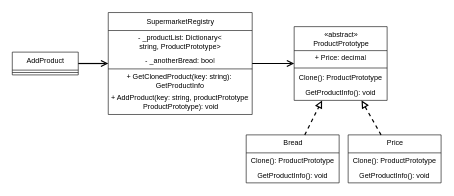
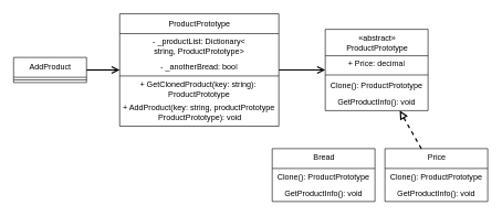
  <mxCell id="0" />
  <mxCell id="1" parent="0" />
  <mxCell id="2" value="&lt;span style=&quot;font-weight: 400;&quot;&gt;«abstract»&lt;br&gt;ProductPrototype&lt;br&gt;&lt;/span&gt;" style="swimlane;fontStyle=1;align=center;verticalAlign=middle;childLayout=stackLayout;horizontal=1;startSize=40;horizontalStack=0;resizeParent=1;resizeParentMax=0;resizeLast=0;collapsible=0;marginBottom=0;html=1;" parent="1" vertex="1"><mxGeometry x="490" y="43.5" width="155" height="123" as="geometry" /></mxCell>
  <mxCell id="3" value="+ Price: decimal" style="text;html=1;strokeColor=none;fillColor=none;align=center;verticalAlign=middle;spacingLeft=4;spacingRight=4;overflow=hidden;rotatable=0;points=[[0,0.5],[1,0.5]];portConstraint=eastwest;" parent="2" vertex="1"><mxGeometry y="40" width="155" height="25" as="geometry" /></mxCell>
  <mxCell id="4" value="" style="line;strokeWidth=1;fillColor=none;align=left;verticalAlign=middle;spacingTop=-1;spacingLeft=3;spacingRight=3;rotatable=0;labelPosition=right;points=[];portConstraint=eastwest;" vertex="1" parent="2"><mxGeometry y="65" width="155" height="8" as="geometry" /></mxCell>
  <mxCell id="5" value="Clone(): ProductPrototype" style="text;html=1;strokeColor=none;fillColor=none;align=center;verticalAlign=middle;spacingLeft=4;spacingRight=4;overflow=hidden;rotatable=0;points=[[0,0.5],[1,0.5]];portConstraint=eastwest;" vertex="1" parent="2"><mxGeometry y="73" width="155" height="25" as="geometry" /></mxCell>
  <mxCell id="6" value="GetProductInfo(): void" style="text;html=1;strokeColor=none;fillColor=none;align=center;verticalAlign=middle;spacingLeft=4;spacingRight=4;overflow=hidden;rotatable=0;points=[[0,0.5],[1,0.5]];portConstraint=eastwest;" vertex="1" parent="2"><mxGeometry y="98" width="155" height="25" as="geometry" /></mxCell>
  <mxCell id="7" value="AddProduct" style="swimlane;fontStyle=0;align=center;verticalAlign=top;childLayout=stackLayout;horizontal=1;startSize=30;horizontalStack=0;resizeParent=1;resizeParentMax=0;resizeLast=0;collapsible=0;marginBottom=0;html=1;" parent="1" vertex="1"><mxGeometry x="20" y="86" width="110" height="38" as="geometry" /></mxCell>
  <mxCell id="8" value="" style="line;strokeWidth=1;fillColor=none;align=left;verticalAlign=middle;spacingTop=-1;spacingLeft=3;spacingRight=3;rotatable=0;labelPosition=right;points=[];portConstraint=eastwest;" parent="7" vertex="1"><mxGeometry y="30" width="110" height="8" as="geometry" /></mxCell>
  <mxCell id="9" value="" style="endArrow=open;startArrow=none;endFill=0;startFill=0;endSize=8;html=1;verticalAlign=bottom;labelBackgroundColor=none;strokeWidth=2;sketch=0;" parent="1" source="19" target="2" edge="1"><mxGeometry width="160" relative="1" as="geometry"><mxPoint x="190" y="103.5" as="sourcePoint" /><mxPoint x="350" y="103.5" as="targetPoint" /></mxGeometry></mxCell>
  <mxCell id="10" value="Bread" style="swimlane;fontStyle=0;align=center;verticalAlign=top;childLayout=stackLayout;horizontal=1;startSize=30;horizontalStack=0;resizeParent=1;resizeParentMax=0;resizeLast=0;collapsible=0;marginBottom=0;html=1;" parent="1" vertex="1"><mxGeometry x="410" y="224" width="155" height="80" as="geometry" /></mxCell>
  <mxCell id="11" value="Clone(): ProductPrototype" style="text;html=1;strokeColor=none;fillColor=none;align=center;verticalAlign=middle;spacingLeft=4;spacingRight=4;overflow=hidden;rotatable=0;points=[[0,0.5],[1,0.5]];portConstraint=eastwest;" vertex="1" parent="10"><mxGeometry y="30" width="155" height="25" as="geometry" /></mxCell>
  <mxCell id="12" value="GetProductInfo(): void" style="text;html=1;strokeColor=none;fillColor=none;align=center;verticalAlign=middle;spacingLeft=4;spacingRight=4;overflow=hidden;rotatable=0;points=[[0,0.5],[1,0.5]];portConstraint=eastwest;" vertex="1" parent="10"><mxGeometry y="55" width="155" height="25" as="geometry" /></mxCell>
  <mxCell id="13" value="Price" style="swimlane;fontStyle=0;align=center;verticalAlign=top;childLayout=stackLayout;horizontal=1;startSize=30;horizontalStack=0;resizeParent=1;resizeParentMax=0;resizeLast=0;collapsible=0;marginBottom=0;html=1;" parent="1" vertex="1"><mxGeometry x="580" y="224" width="155" height="80" as="geometry" /></mxCell>
  <mxCell id="14" value="Clone(): ProductPrototype" style="text;html=1;strokeColor=none;fillColor=none;align=center;verticalAlign=middle;spacingLeft=4;spacingRight=4;overflow=hidden;rotatable=0;points=[[0,0.5],[1,0.5]];portConstraint=eastwest;" vertex="1" parent="13"><mxGeometry y="30" width="155" height="25" as="geometry" /></mxCell>
  <mxCell id="15" value="GetProductInfo(): void" style="text;html=1;strokeColor=none;fillColor=none;align=center;verticalAlign=middle;spacingLeft=4;spacingRight=4;overflow=hidden;rotatable=0;points=[[0,0.5],[1,0.5]];portConstraint=eastwest;" vertex="1" parent="13"><mxGeometry y="55" width="155" height="25" as="geometry" /></mxCell>
- <mxCell id="16" value="" style="endArrow=block;startArrow=none;endFill=0;startFill=0;endSize=8;html=1;verticalAlign=bottom;dashed=1;labelBackgroundColor=none;strokeWidth=2;" parent="1" source="10" target="2" edge="1"><mxGeometry width="160" relative="1" as="geometry"><mxPoint x="340" y="303.5" as="sourcePoint" /><mxPoint x="380" y="163.5" as="targetPoint" /></mxGeometry></mxCell>
  <mxCell id="17" value="" style="endArrow=block;startArrow=none;endFill=0;startFill=0;endSize=8;html=1;verticalAlign=bottom;dashed=1;labelBackgroundColor=none;strokeWidth=2;" parent="1" source="13" target="2" edge="1"><mxGeometry width="160" relative="1" as="geometry"><mxPoint x="497.5" y="393.5" as="sourcePoint" /><mxPoint x="360.03" y="120.5" as="targetPoint" /></mxGeometry></mxCell>
  <mxCell id="18" value="" style="endArrow=open;startArrow=none;endFill=0;startFill=0;endSize=8;html=1;verticalAlign=bottom;labelBackgroundColor=none;strokeWidth=2;sketch=0;" edge="1" parent="1" source="7" target="19"><mxGeometry width="160" relative="1" as="geometry"><mxPoint x="160" y="53" as="sourcePoint" /><mxPoint x="348.76" y="52.015" as="targetPoint" /></mxGeometry></mxCell>
- <mxCell id="19" value="&lt;span style=&quot;font-weight: 400;&quot;&gt;SupermarketRegistry&lt;br&gt;&lt;/span&gt;" style="swimlane;fontStyle=1;align=center;verticalAlign=middle;childLayout=stackLayout;horizontal=1;startSize=30;horizontalStack=0;resizeParent=1;resizeParentMax=0;resizeLast=0;collapsible=0;marginBottom=0;html=1;" vertex="1" parent="1"><mxGeometry x="180" y="20" width="240" height="170" as="geometry" /></mxCell>
+ <mxCell id="19" value="&lt;span style=&quot;font-weight: 400;&quot;&gt;ProductPrototype&lt;br&gt;&lt;/span&gt;" style="swimlane;fontStyle=1;align=center;verticalAlign=middle;childLayout=stackLayout;horizontal=1;startSize=30;horizontalStack=0;resizeParent=1;resizeParentMax=0;resizeLast=0;collapsible=0;marginBottom=0;html=1;" vertex="1" parent="1"><mxGeometry x="180" y="20" width="240" height="170" as="geometry" /></mxCell>
  <mxCell id="20" value="- _productList: Dictionary&amp;lt;&lt;br&gt;string, ProductPrototype&amp;gt;" style="text;html=1;strokeColor=none;fillColor=none;align=center;verticalAlign=middle;spacingLeft=4;spacingRight=4;overflow=hidden;rotatable=0;points=[[0,0.5],[1,0.5]];portConstraint=eastwest;" vertex="1" parent="19"><mxGeometry y="30" width="240" height="40" as="geometry" /></mxCell>
  <mxCell id="21" value="- _anotherBread: bool" style="text;html=1;strokeColor=none;fillColor=none;align=center;verticalAlign=middle;spacingLeft=4;spacingRight=4;overflow=hidden;rotatable=0;points=[[0,0.5],[1,0.5]];portConstraint=eastwest;" vertex="1" parent="19"><mxGeometry y="70" width="240" height="20" as="geometry" /></mxCell>
  <mxCell id="22" value="" style="line;strokeWidth=1;fillColor=none;align=left;verticalAlign=middle;spacingTop=-1;spacingLeft=3;spacingRight=3;rotatable=0;labelPosition=right;points=[];portConstraint=eastwest;" vertex="1" parent="19"><mxGeometry y="90" width="240" height="8" as="geometry" /></mxCell>
- <mxCell id="23" value="+ GetClonedProduct(key: string):&amp;nbsp;&lt;br&gt;GetProductInfo" style="text;html=1;strokeColor=none;fillColor=none;align=center;verticalAlign=middle;spacingLeft=4;spacingRight=4;overflow=hidden;rotatable=0;points=[[0,0.5],[1,0.5]];portConstraint=eastwest;" vertex="1" parent="19"><mxGeometry y="98" width="240" height="32" as="geometry" /></mxCell>
+ <mxCell id="23" value="+ GetClonedProduct(key: string):&amp;nbsp;&lt;br&gt;ProductPrototype" style="text;html=1;strokeColor=none;fillColor=none;align=center;verticalAlign=middle;spacingLeft=4;spacingRight=4;overflow=hidden;rotatable=0;points=[[0,0.5],[1,0.5]];portConstraint=eastwest;" vertex="1" parent="19"><mxGeometry y="98" width="240" height="32" as="geometry" /></mxCell>
  <mxCell id="24" value="+ AddProduct(key: string, productPrototype: &lt;br&gt;ProductPrototype): void" style="text;html=1;strokeColor=none;fillColor=none;align=center;verticalAlign=middle;spacingLeft=4;spacingRight=4;overflow=hidden;rotatable=0;points=[[0,0.5],[1,0.5]];portConstraint=eastwest;" vertex="1" parent="19"><mxGeometry y="130" width="240" height="40" as="geometry" /></mxCell>
